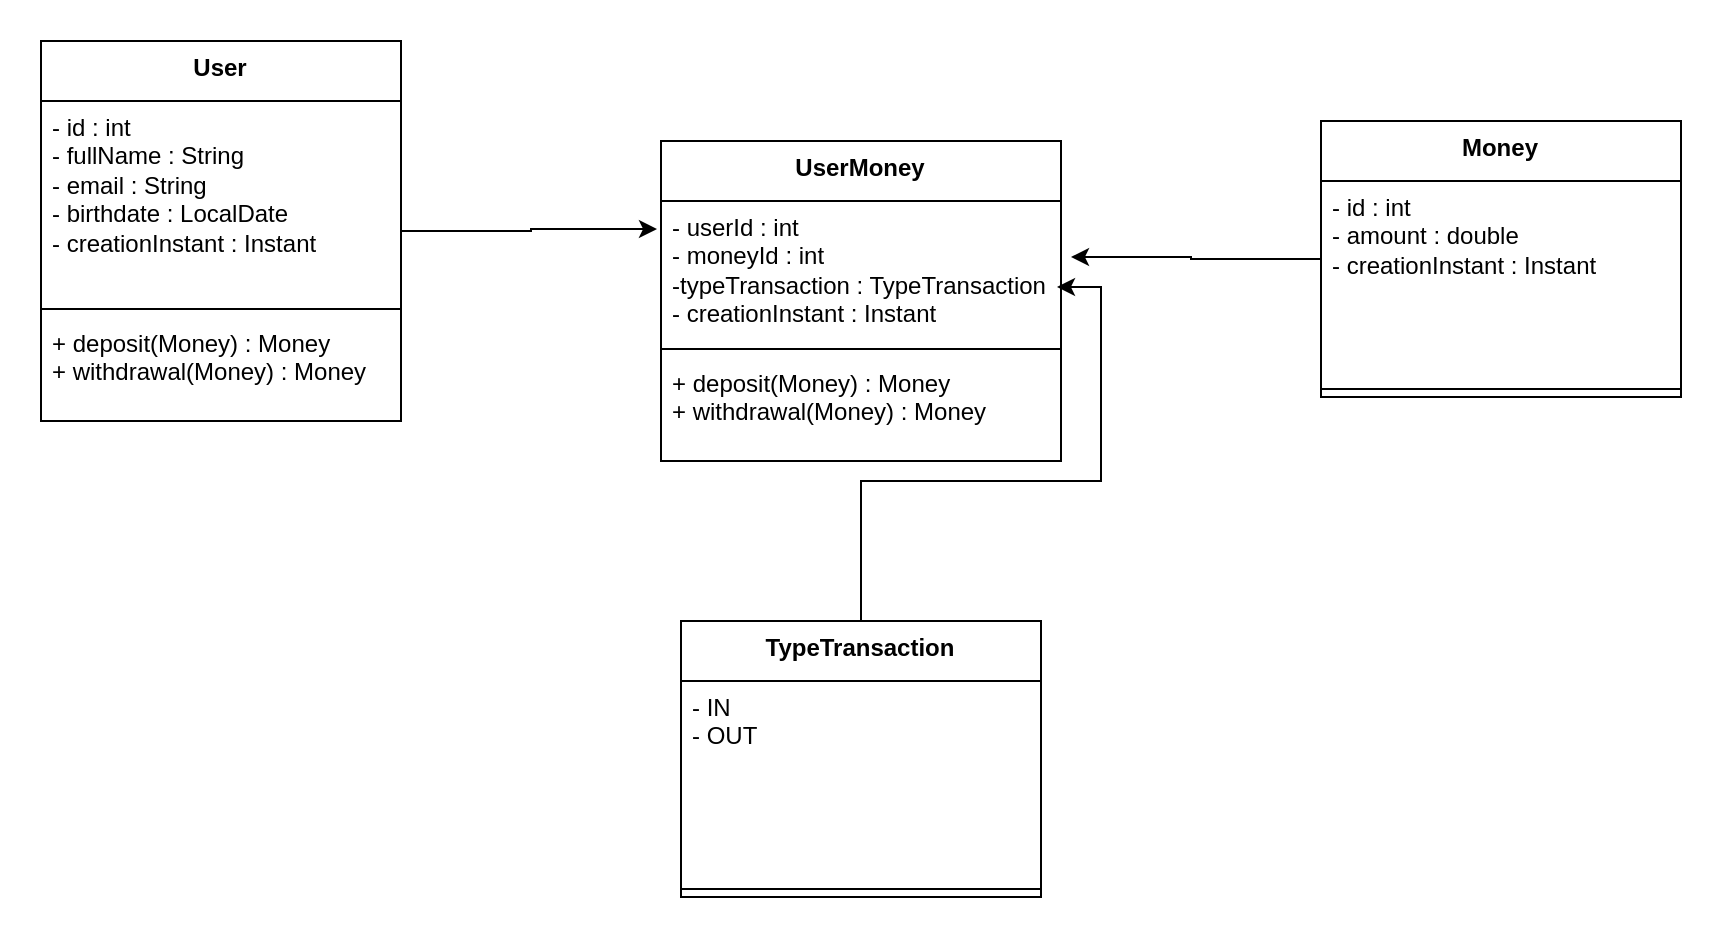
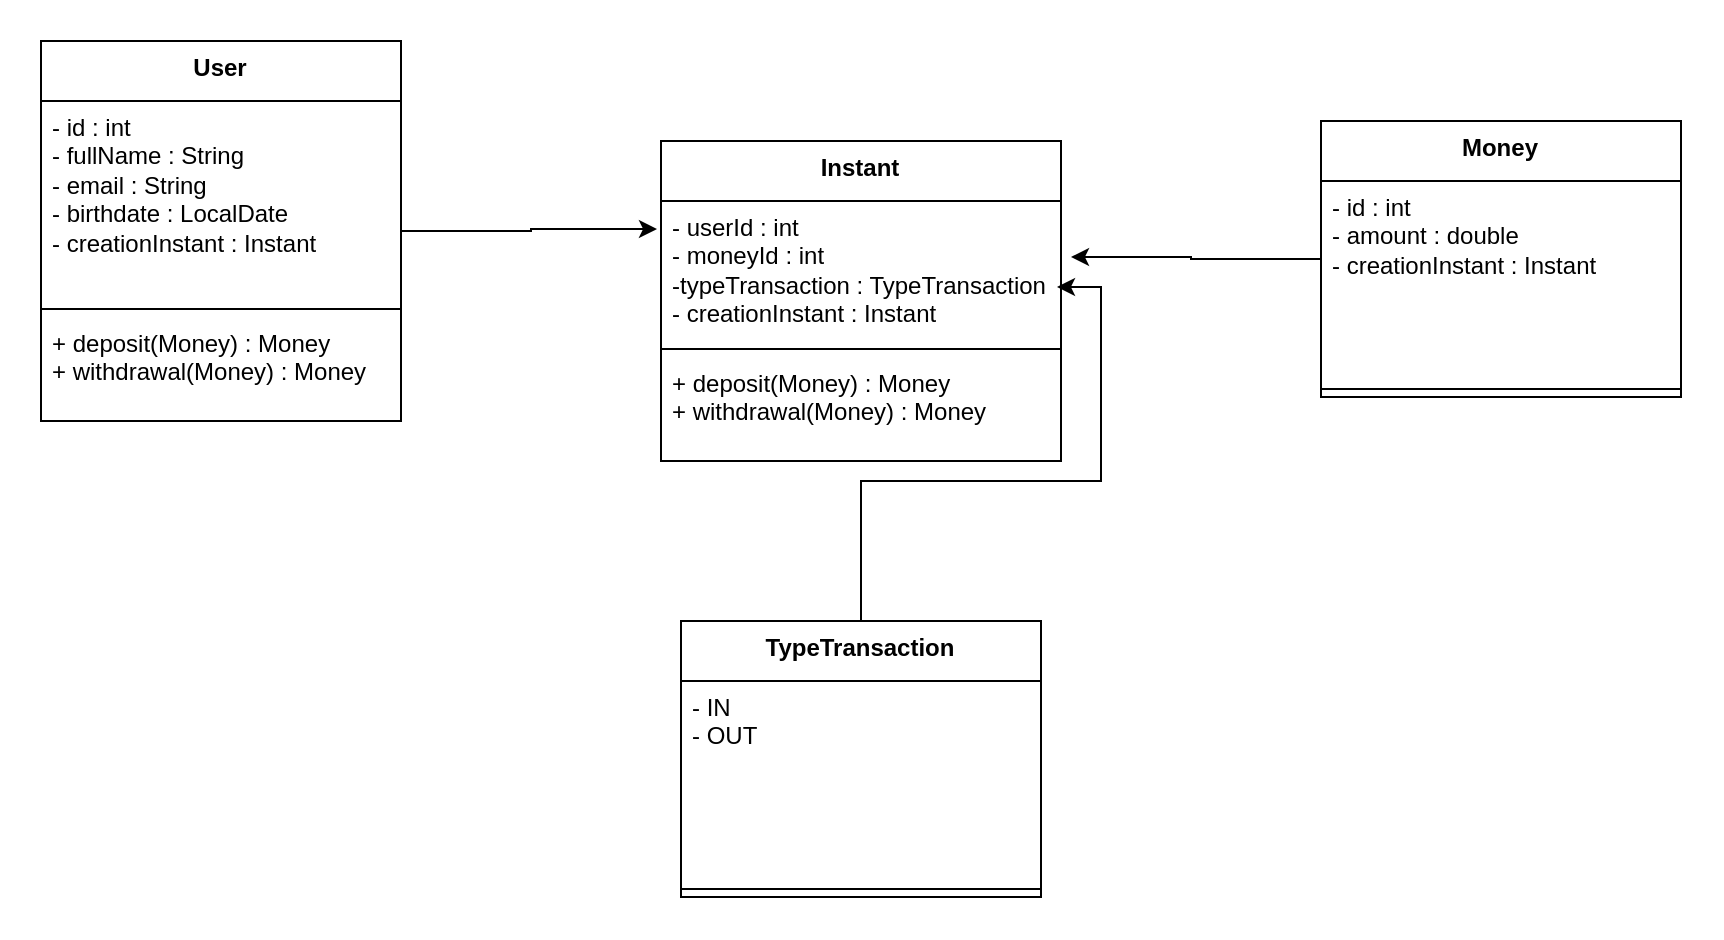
  <mxCell id="0" />
  <mxCell id="1" parent="0" />
  <mxCell id="2" value="User" style="swimlane;fontStyle=1;align=center;verticalAlign=top;childLayout=stackLayout;horizontal=1;startSize=30;horizontalStack=0;resizeParent=1;resizeParentMax=0;resizeLast=0;collapsible=1;marginBottom=0;whiteSpace=wrap;html=1;" vertex="1" parent="1"><mxGeometry x="20" y="20" width="180" height="190" as="geometry" /></mxCell>
  <mxCell id="3" value="- id : int&lt;div&gt;- fullName : String&lt;/div&gt;&lt;div&gt;- email : String&lt;/div&gt;&lt;div&gt;- birthdate : LocalDate&lt;/div&gt;&lt;div&gt;- creationInstant : Instant&lt;/div&gt;" style="text;strokeColor=none;fillColor=none;align=left;verticalAlign=top;spacingLeft=4;spacingRight=4;overflow=hidden;rotatable=0;points=[[0,0.5],[1,0.5]];portConstraint=eastwest;whiteSpace=wrap;html=1;" vertex="1" parent="2"><mxGeometry y="30" width="180" height="100" as="geometry" /></mxCell>
  <mxCell id="4" value="" style="line;strokeWidth=1;fillColor=none;align=left;verticalAlign=middle;spacingTop=-1;spacingLeft=3;spacingRight=3;rotatable=0;labelPosition=right;points=[];portConstraint=eastwest;strokeColor=inherit;" vertex="1" parent="2"><mxGeometry y="130" width="180" height="8" as="geometry" /></mxCell>
  <mxCell id="5" value="+ deposit(Money) : Money&lt;div&gt;+ withdrawal(Money) : Money&lt;/div&gt;" style="text;strokeColor=none;fillColor=none;align=left;verticalAlign=top;spacingLeft=4;spacingRight=4;overflow=hidden;rotatable=0;points=[[0,0.5],[1,0.5]];portConstraint=eastwest;whiteSpace=wrap;html=1;" vertex="1" parent="2"><mxGeometry y="138" width="180" height="52" as="geometry" /></mxCell>
- <mxCell id="6" value="UserMoney" style="swimlane;fontStyle=1;align=center;verticalAlign=top;childLayout=stackLayout;horizontal=1;startSize=30;horizontalStack=0;resizeParent=1;resizeParentMax=0;resizeLast=0;collapsible=1;marginBottom=0;whiteSpace=wrap;html=1;" vertex="1" parent="1"><mxGeometry x="330" y="70" width="200" height="160" as="geometry" /></mxCell>
+ <mxCell id="6" value="Instant" style="swimlane;fontStyle=1;align=center;verticalAlign=top;childLayout=stackLayout;horizontal=1;startSize=30;horizontalStack=0;resizeParent=1;resizeParentMax=0;resizeLast=0;collapsible=1;marginBottom=0;whiteSpace=wrap;html=1;" vertex="1" parent="1"><mxGeometry x="330" y="70" width="200" height="160" as="geometry" /></mxCell>
  <mxCell id="7" value="- userId : int&lt;div&gt;- moneyId : int&lt;/div&gt;&lt;div&gt;-typeTransaction : TypeTransaction&lt;/div&gt;&lt;div&gt;- creationInstant : Instant&lt;/div&gt;" style="text;strokeColor=none;fillColor=none;align=left;verticalAlign=top;spacingLeft=4;spacingRight=4;overflow=hidden;rotatable=0;points=[[0,0.5],[1,0.5]];portConstraint=eastwest;whiteSpace=wrap;html=1;" vertex="1" parent="6"><mxGeometry y="30" width="200" height="70" as="geometry" /></mxCell>
  <mxCell id="8" value="" style="line;strokeWidth=1;fillColor=none;align=left;verticalAlign=middle;spacingTop=-1;spacingLeft=3;spacingRight=3;rotatable=0;labelPosition=right;points=[];portConstraint=eastwest;strokeColor=inherit;" vertex="1" parent="6"><mxGeometry y="100" width="200" height="8" as="geometry" /></mxCell>
  <mxCell id="9" value="+ deposit(Money) : Money&lt;div&gt;+ withdrawal(Money) : Money&lt;/div&gt;" style="text;strokeColor=none;fillColor=none;align=left;verticalAlign=top;spacingLeft=4;spacingRight=4;overflow=hidden;rotatable=0;points=[[0,0.5],[1,0.5]];portConstraint=eastwest;whiteSpace=wrap;html=1;" vertex="1" parent="6"><mxGeometry y="108" width="200" height="52" as="geometry" /></mxCell>
  <mxCell id="10" style="edgeStyle=orthogonalEdgeStyle;rounded=0;orthogonalLoop=1;jettySize=auto;html=1;entryX=-0.01;entryY=0.2;entryDx=0;entryDy=0;entryPerimeter=0;" edge="1" parent="1" source="2" target="7"><mxGeometry relative="1" as="geometry" /></mxCell>
  <mxCell id="11" value="Money" style="swimlane;fontStyle=1;align=center;verticalAlign=top;childLayout=stackLayout;horizontal=1;startSize=30;horizontalStack=0;resizeParent=1;resizeParentMax=0;resizeLast=0;collapsible=1;marginBottom=0;whiteSpace=wrap;html=1;" vertex="1" parent="1"><mxGeometry x="660" y="60" width="180" height="138" as="geometry" /></mxCell>
  <mxCell id="12" value="- id : int&lt;div&gt;- amount : double&lt;/div&gt;&lt;div&gt;- creationInstant : Instant&lt;/div&gt;" style="text;strokeColor=none;fillColor=none;align=left;verticalAlign=top;spacingLeft=4;spacingRight=4;overflow=hidden;rotatable=0;points=[[0,0.5],[1,0.5]];portConstraint=eastwest;whiteSpace=wrap;html=1;" vertex="1" parent="11"><mxGeometry y="30" width="180" height="100" as="geometry" /></mxCell>
  <mxCell id="13" value="" style="line;strokeWidth=1;fillColor=none;align=left;verticalAlign=middle;spacingTop=-1;spacingLeft=3;spacingRight=3;rotatable=0;labelPosition=right;points=[];portConstraint=eastwest;strokeColor=inherit;" vertex="1" parent="11"><mxGeometry y="130" width="180" height="8" as="geometry" /></mxCell>
  <mxCell id="14" style="edgeStyle=orthogonalEdgeStyle;rounded=0;orthogonalLoop=1;jettySize=auto;html=1;entryX=1.025;entryY=0.4;entryDx=0;entryDy=0;entryPerimeter=0;" edge="1" parent="1" source="11" target="7"><mxGeometry relative="1" as="geometry" /></mxCell>
  <mxCell id="15" value="TypeTransaction" style="swimlane;fontStyle=1;align=center;verticalAlign=top;childLayout=stackLayout;horizontal=1;startSize=30;horizontalStack=0;resizeParent=1;resizeParentMax=0;resizeLast=0;collapsible=1;marginBottom=0;whiteSpace=wrap;html=1;" vertex="1" parent="1"><mxGeometry x="340" y="310" width="180" height="138" as="geometry" /></mxCell>
  <mxCell id="16" value="- IN&lt;div&gt;- OUT&lt;/div&gt;" style="text;strokeColor=none;fillColor=none;align=left;verticalAlign=top;spacingLeft=4;spacingRight=4;overflow=hidden;rotatable=0;points=[[0,0.5],[1,0.5]];portConstraint=eastwest;whiteSpace=wrap;html=1;" vertex="1" parent="15"><mxGeometry y="30" width="180" height="100" as="geometry" /></mxCell>
  <mxCell id="17" value="" style="line;strokeWidth=1;fillColor=none;align=left;verticalAlign=middle;spacingTop=-1;spacingLeft=3;spacingRight=3;rotatable=0;labelPosition=right;points=[];portConstraint=eastwest;strokeColor=inherit;" vertex="1" parent="15"><mxGeometry y="130" width="180" height="8" as="geometry" /></mxCell>
  <mxCell id="18" style="edgeStyle=orthogonalEdgeStyle;rounded=0;orthogonalLoop=1;jettySize=auto;html=1;entryX=0.99;entryY=0.614;entryDx=0;entryDy=0;entryPerimeter=0;" edge="1" parent="1" source="15" target="7"><mxGeometry relative="1" as="geometry" /></mxCell>
